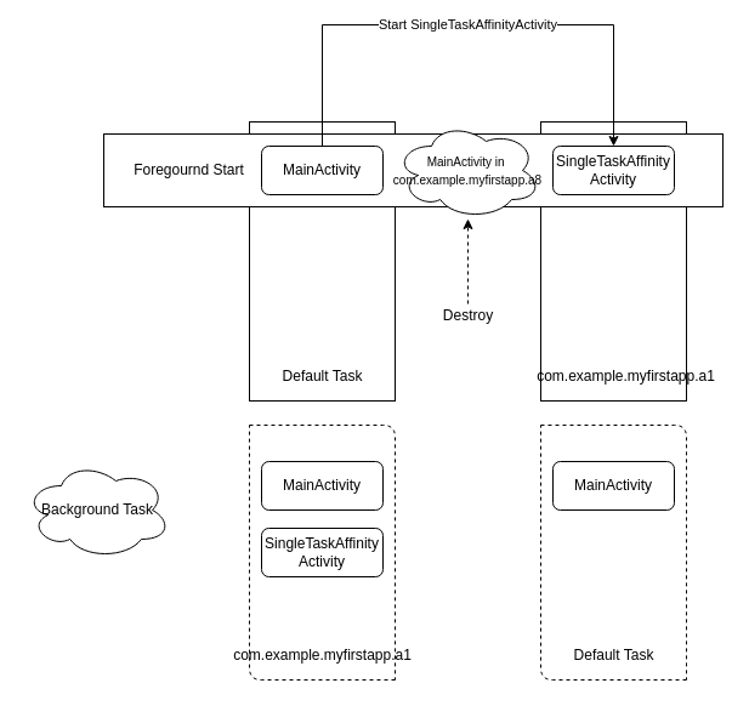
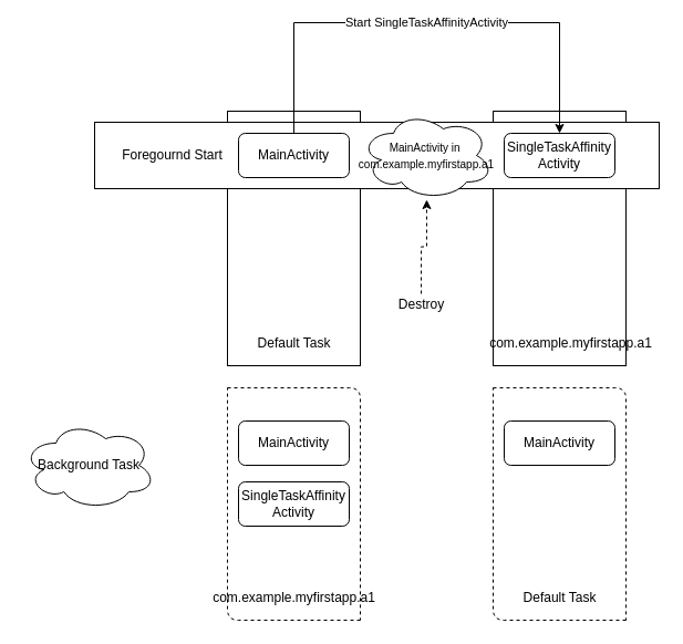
  <mxCell id="0" />
  <mxCell id="1" parent="0" />
  <mxCell id="2" value="" style="group" vertex="1" connectable="0" parent="1"><mxGeometry x="205" y="100" width="120" height="230" as="geometry" /></mxCell>
  <mxCell id="3" value="" style="whiteSpace=wrap;html=1;" vertex="1" parent="2"><mxGeometry width="120" height="230" as="geometry" /></mxCell>
  <mxCell id="4" value="Default Task" style="text;html=1;align=center;verticalAlign=middle;resizable=0;points=[];autosize=1;" vertex="1" parent="2"><mxGeometry x="20" y="200" width="80" height="20" as="geometry" /></mxCell>
  <mxCell id="5" value="" style="whiteSpace=wrap;html=1;" vertex="1" parent="1"><mxGeometry x="445" y="100" width="120" height="230" as="geometry" /></mxCell>
  <mxCell id="6" value="" style="rounded=0;whiteSpace=wrap;html=1;" vertex="1" parent="1"><mxGeometry x="85" y="110" width="510" height="60" as="geometry" /></mxCell>
  <mxCell id="7" value="Start SingleTaskAffinityActivity" style="edgeStyle=orthogonalEdgeStyle;rounded=0;orthogonalLoop=1;jettySize=auto;html=1;entryX=0.5;entryY=0;entryDx=0;entryDy=0;" edge="1" parent="1" source="8" target="10"><mxGeometry relative="1" as="geometry"><Array as="points"><mxPoint x="265" y="20" /><mxPoint x="505" y="20" /></Array></mxGeometry></mxCell>
  <mxCell id="8" value="MainActivity" style="rounded=1;whiteSpace=wrap;html=1;" vertex="1" parent="1"><mxGeometry x="215" y="120" width="100" height="40" as="geometry" /></mxCell>
  <mxCell id="9" value="Foregournd Start" style="text;html=1;align=center;verticalAlign=middle;resizable=0;points=[];autosize=1;" vertex="1" parent="1"><mxGeometry x="95" y="130" width="120" height="20" as="geometry" /></mxCell>
  <mxCell id="10" value="&lt;font style=&quot;font-size: 12px&quot;&gt;SingleTaskAffinity&lt;br&gt;Activity&lt;/font&gt;" style="rounded=1;whiteSpace=wrap;html=1;" vertex="1" parent="1"><mxGeometry x="455" y="120" width="100" height="40" as="geometry" /></mxCell>
  <mxCell id="11" value="com.example.myfirstapp.a1" style="text;html=1;align=center;verticalAlign=middle;resizable=0;points=[];autosize=1;" vertex="1" parent="1"><mxGeometry x="435" y="300" width="160" height="20" as="geometry" /></mxCell>
  <mxCell id="12" value="" style="group" vertex="1" connectable="0" parent="1"><mxGeometry x="205" y="350" width="140" height="210" as="geometry" /></mxCell>
  <mxCell id="13" value="" style="endArrow=none;dashed=1;html=1;" edge="1" parent="12"><mxGeometry width="50" height="50" relative="1" as="geometry"><mxPoint x="120.0" y="210" as="sourcePoint" /><mxPoint as="targetPoint" /><Array as="points"><mxPoint y="210" /></Array></mxGeometry></mxCell>
  <mxCell id="14" value="" style="endArrow=none;dashed=1;html=1;" edge="1" parent="12"><mxGeometry width="50" height="50" relative="1" as="geometry"><mxPoint as="sourcePoint" /><mxPoint x="120.0" y="210" as="targetPoint" /><Array as="points"><mxPoint x="120.0" /></Array></mxGeometry></mxCell>
  <mxCell id="15" value="MainActivity" style="rounded=1;whiteSpace=wrap;html=1;" vertex="1" parent="12"><mxGeometry x="10" y="30" width="100" height="40" as="geometry" /></mxCell>
  <mxCell id="16" value="&lt;font style=&quot;font-size: 12px&quot;&gt;SingleTaskAffinity&lt;br&gt;Activity&lt;/font&gt;" style="rounded=1;whiteSpace=wrap;html=1;" vertex="1" parent="12"><mxGeometry x="10" y="85" width="100" height="40" as="geometry" /></mxCell>
  <mxCell id="17" value="com.example.myfirstapp.a1" style="text;html=1;align=center;verticalAlign=middle;resizable=0;points=[];autosize=1;" vertex="1" parent="12"><mxGeometry x="-20" y="180" width="160" height="20" as="geometry" /></mxCell>
  <mxCell id="18" value="Background Task" style="ellipse;shape=cloud;whiteSpace=wrap;html=1;" vertex="1" parent="1"><mxGeometry x="20" y="380" width="120" height="80" as="geometry" /></mxCell>
  <mxCell id="19" value="" style="endArrow=none;dashed=1;html=1;" edge="1" parent="1"><mxGeometry x="260" y="430" width="50" height="50" as="geometry"><mxPoint x="565" y="560" as="sourcePoint" /><mxPoint x="445" y="350" as="targetPoint" /><Array as="points"><mxPoint x="445" y="560" /></Array></mxGeometry></mxCell>
  <mxCell id="20" value="" style="endArrow=none;dashed=1;html=1;" edge="1" parent="1"><mxGeometry x="260" y="430" width="50" height="50" as="geometry"><mxPoint x="445" y="350" as="sourcePoint" /><mxPoint x="565" y="560" as="targetPoint" /><Array as="points"><mxPoint x="565" y="350" /></Array></mxGeometry></mxCell>
  <mxCell id="21" value="MainActivity" style="rounded=1;whiteSpace=wrap;html=1;" vertex="1" parent="1"><mxGeometry x="455" y="380" width="100" height="40" as="geometry" /></mxCell>
  <mxCell id="22" value="Default Task" style="text;html=1;align=center;verticalAlign=middle;resizable=0;points=[];autosize=1;" vertex="1" parent="1"><mxGeometry x="465" y="530" width="80" height="20" as="geometry" /></mxCell>
- <mxCell id="23" value="&lt;font style=&quot;font-size: 10px&quot;&gt;MainActivity in&amp;nbsp;&lt;br&gt;&lt;span&gt;com.example.myfirstapp.a8&lt;/span&gt;&lt;/font&gt;" style="ellipse;shape=cloud;whiteSpace=wrap;html=1;" vertex="1" parent="1"><mxGeometry x="325" y="100" width="120" height="80" as="geometry" /></mxCell>
+ <mxCell id="23" value="&lt;font style=&quot;font-size: 10px&quot;&gt;MainActivity in&amp;nbsp;&lt;br&gt;&lt;span&gt;com.example.myfirstapp.a1&lt;/span&gt;&lt;/font&gt;" style="ellipse;shape=cloud;whiteSpace=wrap;html=1;" vertex="1" parent="1"><mxGeometry x="325" y="100" width="120" height="80" as="geometry" /></mxCell>
  <mxCell id="24" style="edgeStyle=orthogonalEdgeStyle;rounded=0;orthogonalLoop=1;jettySize=auto;html=1;dashed=1;" edge="1" parent="1" source="25" target="23"><mxGeometry relative="1" as="geometry" /></mxCell>
- <mxCell id="25" value="Destroy" style="text;html=1;align=center;verticalAlign=middle;resizable=0;points=[];autosize=1;" vertex="1" parent="1"><mxGeometry x="355" y="250" width="60" height="20" as="geometry" /></mxCell>
+ <mxCell id="25" value="Destroy" style="text;html=1;align=center;verticalAlign=middle;resizable=0;points=[];autosize=1;" vertex="1" parent="1"><mxGeometry x="350" y="265" width="60" height="20" as="geometry" /></mxCell>
